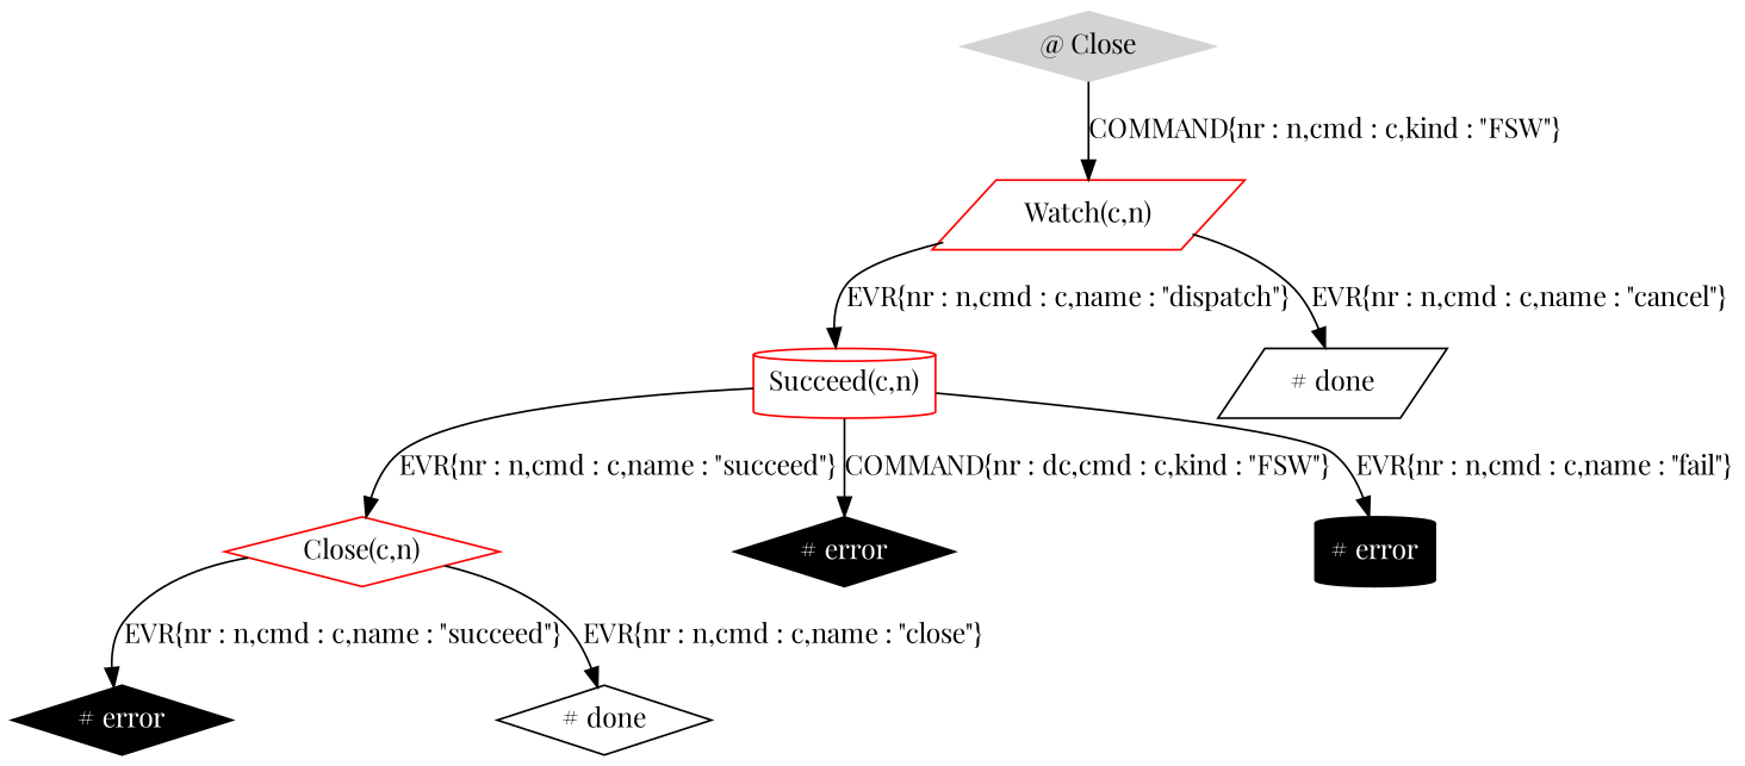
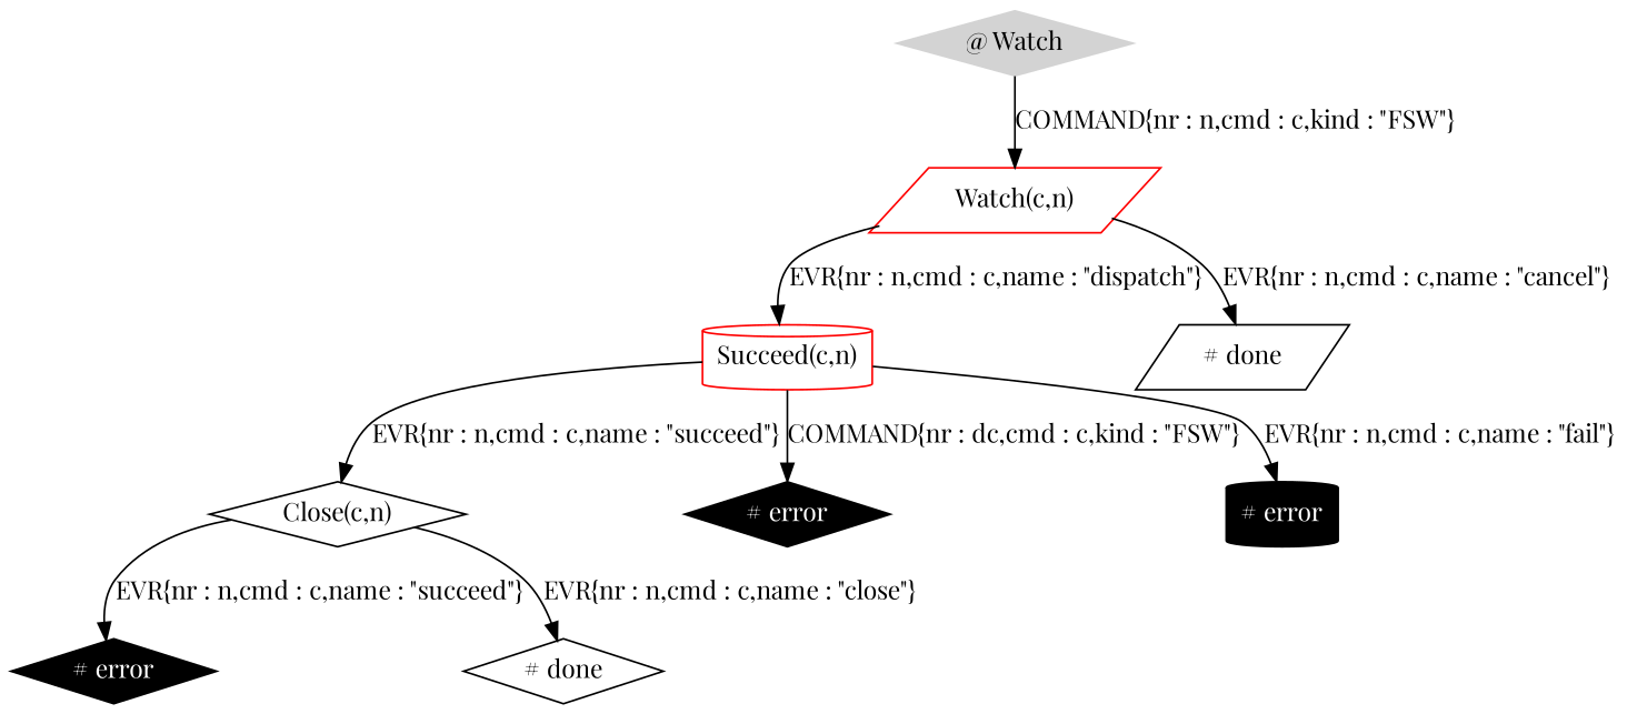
  digraph {
    fontname="Playfair Display"
    node [color=red fontname="Playfair Display" shape=diamond]
    edge [fontname="Playfair Display"]
-   n1 [color=lightgrey label="@ Close" style=filled]
+   n1 [color=lightgrey label="@ Watch" style=filled]
    n2 [label="Watch(c,n)" shape=parallelogram]
    n3 [label="Succeed(c,n)" shape=cylinder]
    n4 [label="# done" shape=parallelogram color=""]
-   n5 [label="Close(c,n)"]
+   n5 [color=black label="Close(c,n)"]
    n6 [color=black fontcolor=white label="# error" style=filled]
    n7 [color=black fontcolor=white label="# error" shape=cylinder style=filled]
    n8 [color=black fontcolor=white label="# error" style=filled]
    n9 [label="# done" color=""]
    n1 -> n2 [label="COMMAND{nr : n,cmd : c,kind : \"FSW\"}"]
    n2 -> n3 [label="EVR{nr : n,cmd : c,name : \"dispatch\"}"]
    n2 -> n4 [label="EVR{nr : n,cmd : c,name : \"cancel\"}"]
    n3 -> n5 [label="EVR{nr : n,cmd : c,name : \"succeed\"}"]
    n3 -> n6 [label="COMMAND{nr : dc,cmd : c,kind : \"FSW\"}"]
    n3 -> n7 [label="EVR{nr : n,cmd : c,name : \"fail\"}"]
    n5 -> n8 [label="EVR{nr : n,cmd : c,name : \"succeed\"}"]
    n5 -> n9 [label="EVR{nr : n,cmd : c,name : \"close\"}"]
  }
